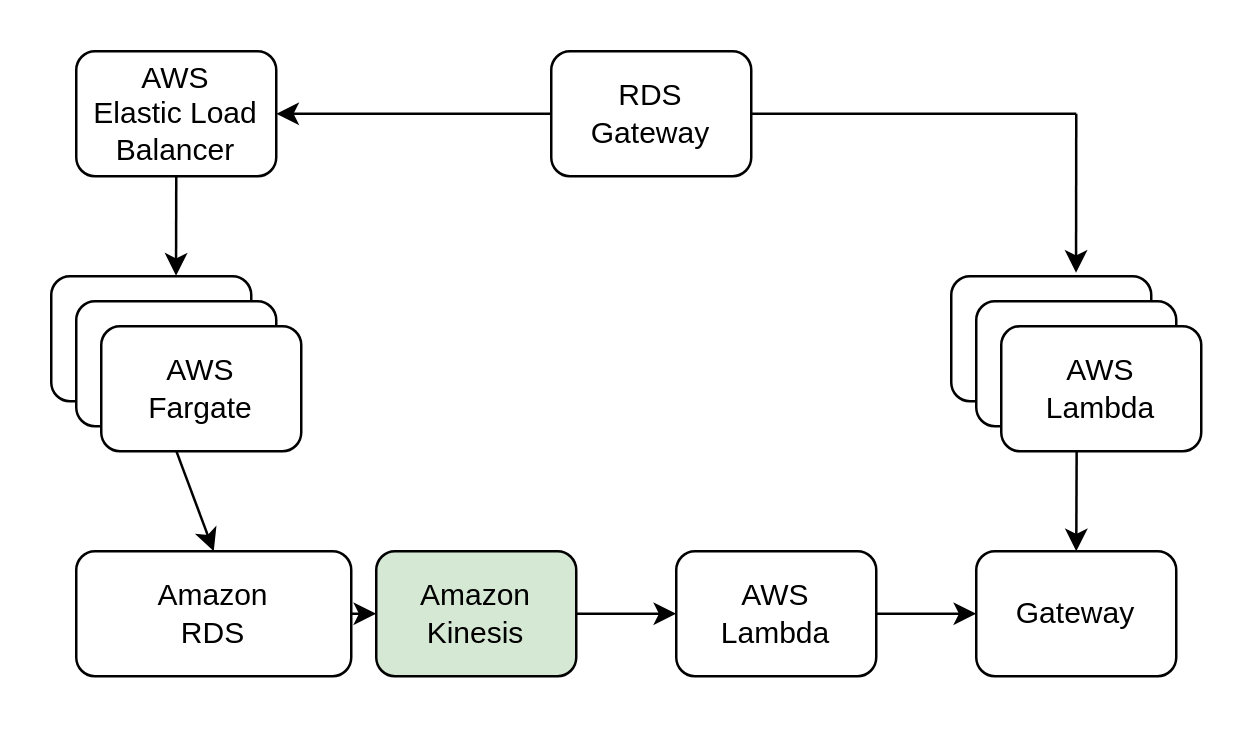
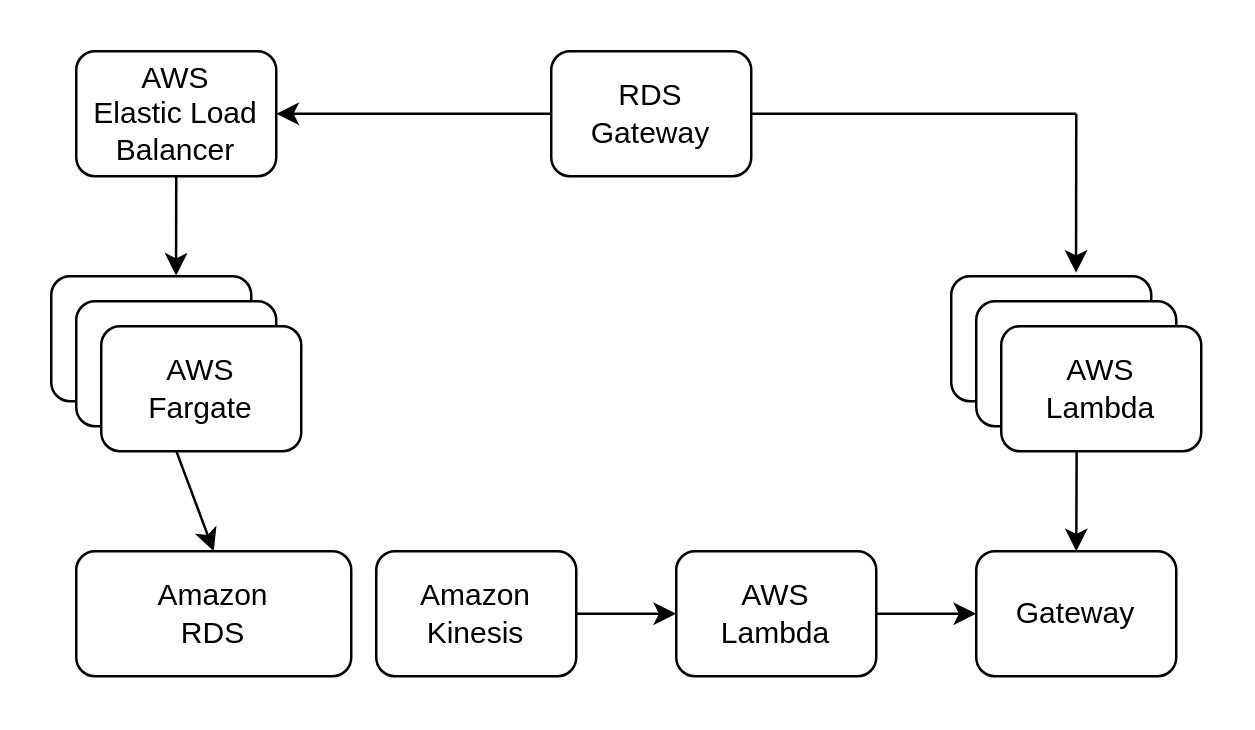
  <mxCell id="0" />
  <mxCell id="1" parent="0" />
  <mxCell id="2" value="RDS&lt;br&gt;Gateway" style="rounded=1;whiteSpace=wrap;html=1;" vertex="1" parent="1"><mxGeometry x="220" y="20" width="80" height="50" as="geometry" /></mxCell>
  <mxCell id="3" value="AWS &lt;br&gt;Elastic Load&lt;br&gt;Balancer&lt;span style=&quot;color: rgba(0 , 0 , 0 , 0) ; font-family: monospace ; font-size: 0px&quot;&gt;%3CmxGraphModel%3E%3Croot%3E%3CmxCell%20id%3D%220%22%2F%3E%3CmxCell%20id%3D%221%22%20parent%3D%220%22%2F%3E%3CmxCell%20id%3D%222%22%20value%3D%22API%26lt%3Bbr%26gt%3BGateway%22%20style%3D%22rounded%3D1%3BwhiteSpace%3Dwrap%3Bhtml%3D1%3B%22%20vertex%3D%221%22%20parent%3D%221%22%3E%3CmxGeometry%20x%3D%22320%22%20y%3D%22180%22%20width%3D%2280%22%20height%3D%2250%22%20as%3D%22geometry%22%2F%3E%3C%2FmxCell%3E%3C%2Froot%3E%3C%2FmxGraphModel%3E&lt;/span&gt;" style="rounded=1;whiteSpace=wrap;html=1;" vertex="1" parent="1"><mxGeometry x="30" y="20" width="80" height="50" as="geometry" /></mxCell>
  <mxCell id="4" value="AWS &lt;br&gt;Fargate" style="rounded=1;whiteSpace=wrap;html=1;" vertex="1" parent="1"><mxGeometry x="20" y="110" width="80" height="50" as="geometry" /></mxCell>
  <mxCell id="5" value="Amazon&lt;br&gt;RDS" style="rounded=1;whiteSpace=wrap;html=1;" vertex="1" parent="1"><mxGeometry x="30" y="220" width="110" height="50" as="geometry" /></mxCell>
- <mxCell id="6" value="Amazon Kinesis" style="rounded=1;whiteSpace=wrap;html=1;fillColor=#d5e8d4;" vertex="1" parent="1"><mxGeometry x="150" y="220" width="80" height="50" as="geometry" /></mxCell>
+ <mxCell id="6" value="Amazon Kinesis" style="rounded=1;whiteSpace=wrap;html=1;" vertex="1" parent="1"><mxGeometry x="150" y="220" width="80" height="50" as="geometry" /></mxCell>
  <mxCell id="7" value="AWS &lt;br&gt;Lambda" style="rounded=1;whiteSpace=wrap;html=1;" vertex="1" parent="1"><mxGeometry x="270" y="220" width="80" height="50" as="geometry" /></mxCell>
  <mxCell id="8" value="AWS &lt;br&gt;Lambda" style="rounded=1;whiteSpace=wrap;html=1;" vertex="1" parent="1"><mxGeometry x="380" y="110" width="80" height="50" as="geometry" /></mxCell>
  <mxCell id="9" value="Gateway" style="rounded=1;whiteSpace=wrap;html=1;" vertex="1" parent="1"><mxGeometry x="390" y="220" width="80" height="50" as="geometry" /></mxCell>
  <mxCell id="10" value="" style="endArrow=classic;html=1;entryX=0.624;entryY=-0.004;entryDx=0;entryDy=0;exitX=0.5;exitY=1;exitDx=0;exitDy=0;entryPerimeter=0;" edge="1" parent="1" source="3" target="4"><mxGeometry width="50" height="50" relative="1" as="geometry"><mxPoint x="150" y="110" as="sourcePoint" /><mxPoint x="120" y="110" as="targetPoint" /></mxGeometry></mxCell>
  <mxCell id="11" value="" style="endArrow=classic;html=1;entryX=0.5;entryY=0;entryDx=0;entryDy=0;exitX=0.375;exitY=0.997;exitDx=0;exitDy=0;exitPerimeter=0;" edge="1" parent="1" source="18" target="5"><mxGeometry width="50" height="50" relative="1" as="geometry"><mxPoint x="50" y="200" as="sourcePoint" /><mxPoint x="390" y="150" as="targetPoint" /></mxGeometry></mxCell>
- <mxCell id="12" value="" style="endArrow=classic;html=1;exitX=1;exitY=0.5;exitDx=0;exitDy=0;entryX=0;entryY=0.5;entryDx=0;entryDy=0;" edge="1" parent="1" source="5" target="6"><mxGeometry width="50" height="50" relative="1" as="geometry"><mxPoint x="310" y="190" as="sourcePoint" /><mxPoint x="360" y="140" as="targetPoint" /></mxGeometry></mxCell>
  <mxCell id="13" value="" style="endArrow=classic;html=1;exitX=1;exitY=0.5;exitDx=0;exitDy=0;entryX=0;entryY=0.5;entryDx=0;entryDy=0;" edge="1" parent="1" source="6" target="7"><mxGeometry width="50" height="50" relative="1" as="geometry"><mxPoint x="310" y="190" as="sourcePoint" /><mxPoint x="360" y="140" as="targetPoint" /></mxGeometry></mxCell>
  <mxCell id="14" value="" style="endArrow=classic;html=1;exitX=1;exitY=0.5;exitDx=0;exitDy=0;entryX=0;entryY=0.5;entryDx=0;entryDy=0;" edge="1" parent="1" source="7" target="9"><mxGeometry width="50" height="50" relative="1" as="geometry"><mxPoint x="310" y="190" as="sourcePoint" /><mxPoint x="360" y="140" as="targetPoint" /></mxGeometry></mxCell>
  <mxCell id="15" value="" style="endArrow=classic;html=1;entryX=0.5;entryY=0;entryDx=0;entryDy=0;exitX=0.377;exitY=1.002;exitDx=0;exitDy=0;exitPerimeter=0;" edge="1" parent="1" source="20" target="9"><mxGeometry width="50" height="50" relative="1" as="geometry"><mxPoint x="540" y="190" as="sourcePoint" /><mxPoint x="390" y="150" as="targetPoint" /></mxGeometry></mxCell>
  <mxCell id="16" value="" style="endArrow=classic;html=1;exitX=0;exitY=0.5;exitDx=0;exitDy=0;entryX=1;entryY=0.5;entryDx=0;entryDy=0;" edge="1" parent="1" source="2" target="3"><mxGeometry width="50" height="50" relative="1" as="geometry"><mxPoint x="340" y="160" as="sourcePoint" /><mxPoint x="390" y="110" as="targetPoint" /></mxGeometry></mxCell>
  <mxCell id="17" value="AWS &lt;br&gt;Fargate" style="rounded=1;whiteSpace=wrap;html=1;" vertex="1" parent="1"><mxGeometry x="30" y="120" width="80" height="50" as="geometry" /></mxCell>
  <mxCell id="18" value="AWS &lt;br&gt;Fargate" style="rounded=1;whiteSpace=wrap;html=1;" vertex="1" parent="1"><mxGeometry x="40" y="130" width="80" height="50" as="geometry" /></mxCell>
  <mxCell id="19" value="AWS &lt;br&gt;Lambda" style="rounded=1;whiteSpace=wrap;html=1;" vertex="1" parent="1"><mxGeometry x="390" y="120" width="80" height="50" as="geometry" /></mxCell>
  <mxCell id="20" value="AWS &lt;br&gt;Lambda" style="rounded=1;whiteSpace=wrap;html=1;" vertex="1" parent="1"><mxGeometry x="400" y="130" width="80" height="50" as="geometry" /></mxCell>
  <mxCell id="21" value="" style="endArrow=none;html=1;exitX=1;exitY=0.5;exitDx=0;exitDy=0;" edge="1" parent="1" source="2"><mxGeometry width="50" height="50" relative="1" as="geometry"><mxPoint x="370" y="110" as="sourcePoint" /><mxPoint x="430" y="45" as="targetPoint" /></mxGeometry></mxCell>
  <mxCell id="22" value="" style="endArrow=classic;html=1;entryX=0.624;entryY=-0.028;entryDx=0;entryDy=0;entryPerimeter=0;" edge="1" parent="1" target="8"><mxGeometry width="50" height="50" relative="1" as="geometry"><mxPoint x="430" y="45" as="sourcePoint" /><mxPoint x="430" y="100" as="targetPoint" /></mxGeometry></mxCell>
